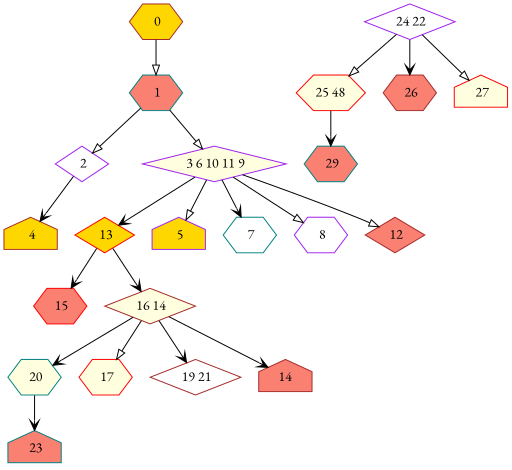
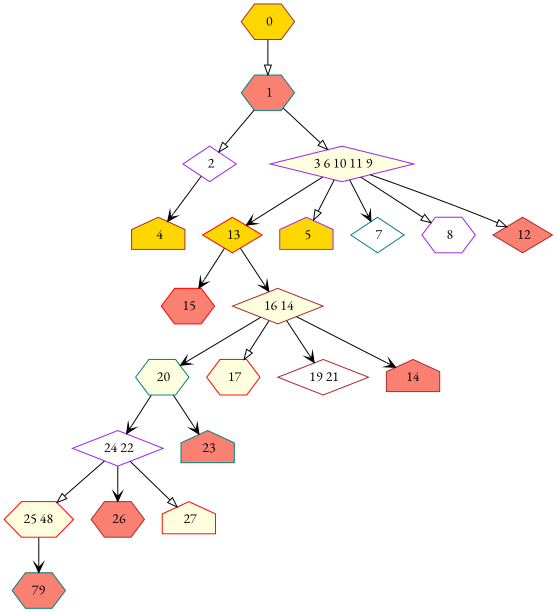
  digraph {
    fontname="EB Garamond"
    node [color=brown fillcolor=salmon fontname="EB Garamond" shape=hexagon style=filled]
    edge [arrowhead=vee fontname="EB Garamond"]
    " 0" [fillcolor=gold]
    " 1" [color=teal]
    " 2" [color=purple fillcolor=white shape=diamond]
    " 3 6 10 11 9" [color=purple fillcolor=lightyellow shape=diamond]
    " 4" [fillcolor=gold shape=house]
    " 13" [color=red fillcolor=gold shape=diamond]
    " 5" [color=purple fillcolor=gold shape=house]
-   " 7" [color=teal fillcolor=white]
+   " 7" [color=teal fillcolor=white shape=diamond]
    " 8" [color=purple fillcolor=white]
    " 12" [shape=diamond]
    " 15" [color=red]
    " 16 14" [fillcolor=lightyellow shape=diamond]
    " 20" [color=teal fillcolor=lightyellow]
    " 17" [color=red fillcolor=lightyellow]
    " 19 21" [fillcolor=white shape=diamond]
    n16 [label=14 shape=house]
    " 24 22" [color=purple fillcolor=white shape=diamond]
    " 23" [color=teal shape=house]
    n19 [color=red fillcolor=lightyellow label="25 48"]
    " 26"
    " 27" [color=red fillcolor=lightyellow shape=house]
-   " 29" [color=teal]
+   " 29" [color=teal label=79]
    " 0" -> " 1" [arrowhead=onormal]
    " 1" -> " 2" [arrowhead=onormal]
    " 1" -> " 3 6 10 11 9" [arrowhead=onormal]
    " 2" -> " 4"
    " 3 6 10 11 9" -> " 13"
    " 3 6 10 11 9" -> " 5" [arrowhead=onormal]
    " 3 6 10 11 9" -> " 7"
    " 3 6 10 11 9" -> " 8" [arrowhead=onormal]
    " 3 6 10 11 9" -> " 12" [arrowhead=onormal]
    " 13" -> " 15"
    " 13" -> " 16 14"
    " 16 14" -> " 20"
    " 16 14" -> " 17" [arrowhead=onormal]
    " 16 14" -> " 19 21"
    " 16 14" -> n16
+   " 20" -> " 24 22"
    " 20" -> " 23"
    " 24 22" -> n19 [arrowhead=onormal]
    " 24 22" -> " 26"
    " 24 22" -> " 27" [arrowhead=onormal]
    n19 -> " 29"
  }
